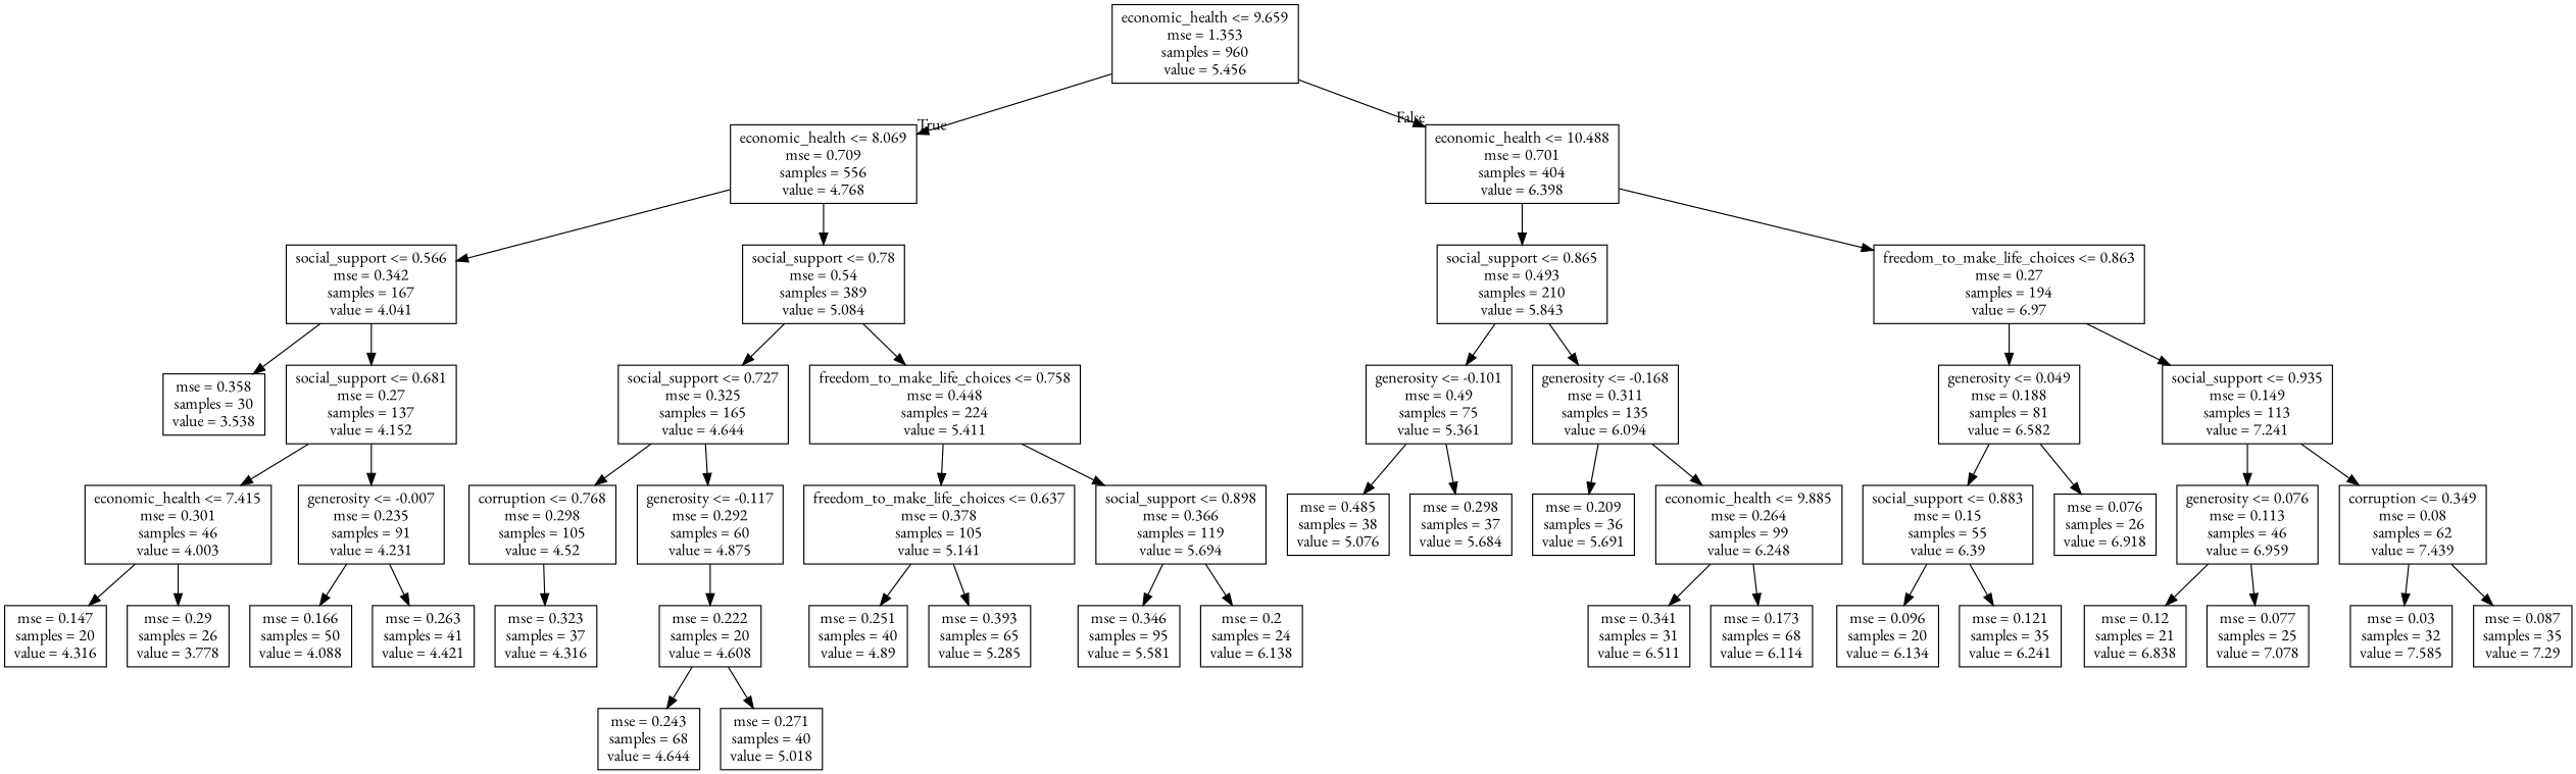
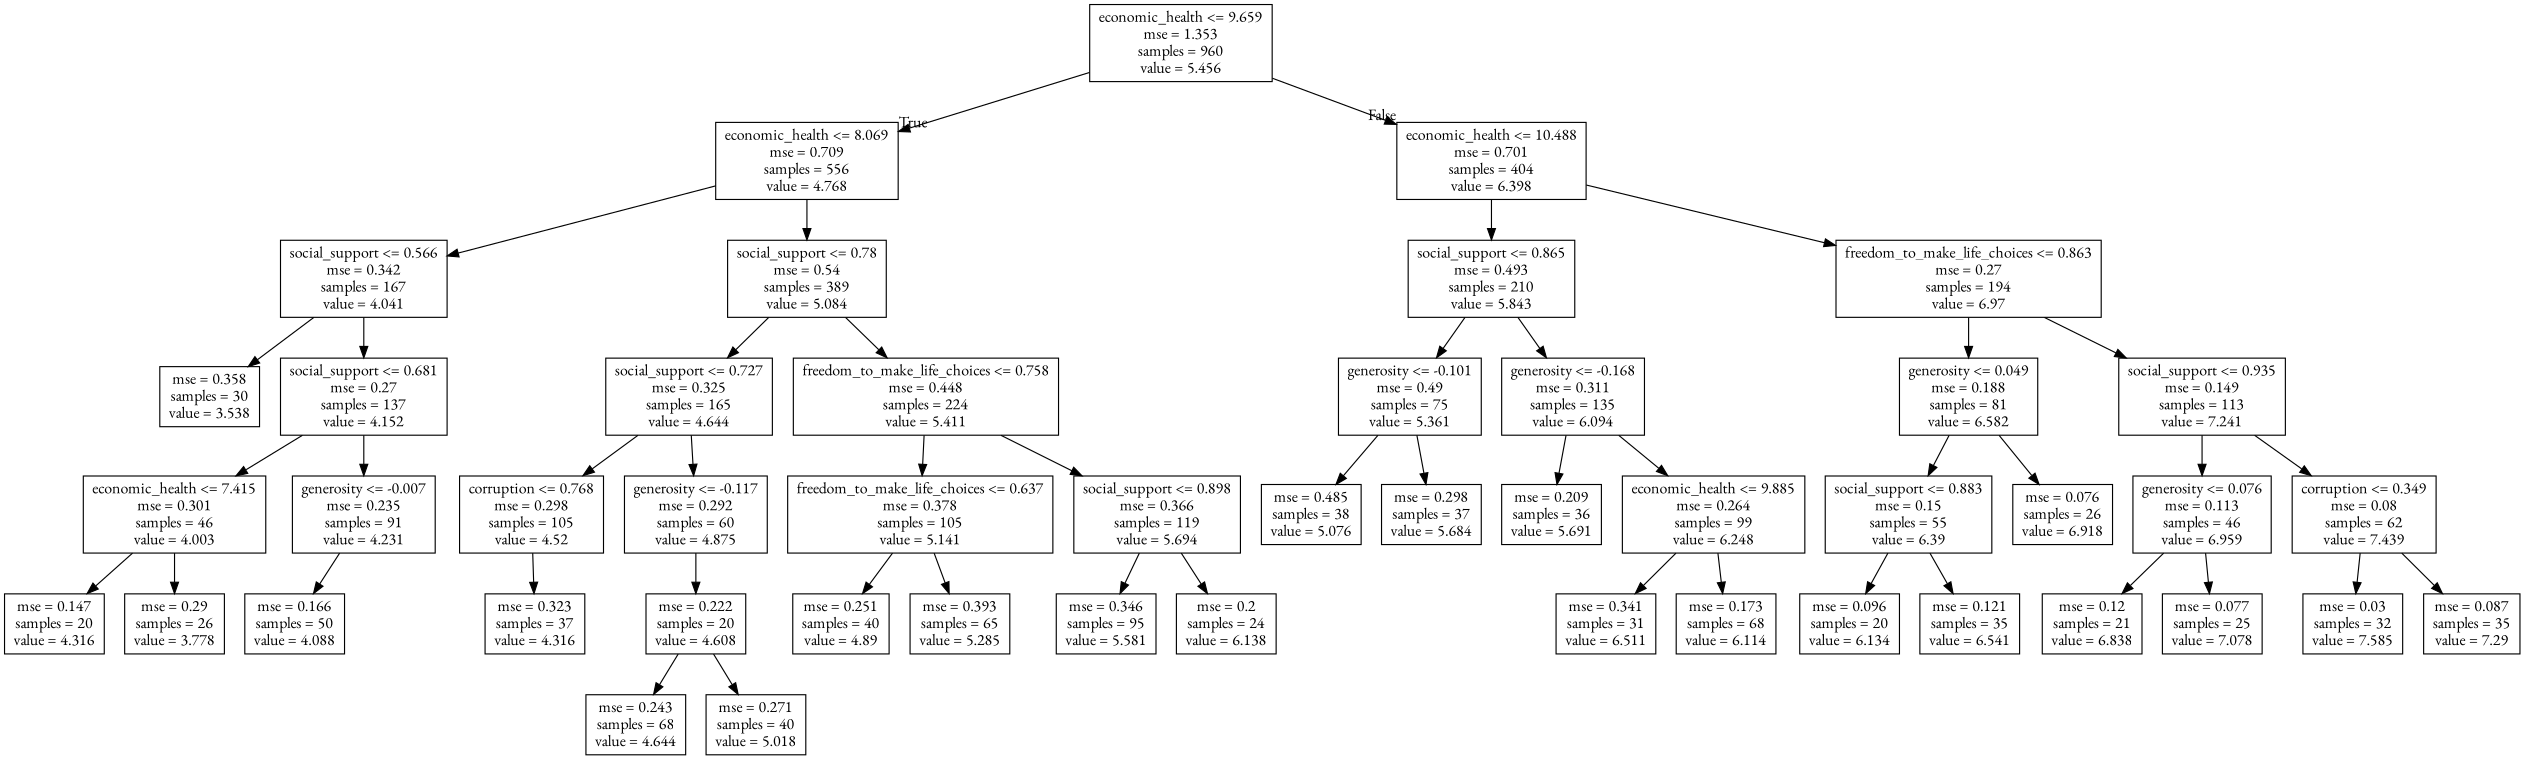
  digraph {
    fontname="EB Garamond"
    node [fontname="EB Garamond" shape=box]
    edge [fontname="EB Garamond"]
    n1 [label="economic_health <= 9.659\nmse = 1.353\nsamples = 960\nvalue = 5.456"]
    n2 [label="economic_health <= 8.069\nmse = 0.709\nsamples = 556\nvalue = 4.768"]
    n3 [label="economic_health <= 10.488\nmse = 0.701\nsamples = 404\nvalue = 6.398"]
    n4 [label="social_support <= 0.566\nmse = 0.342\nsamples = 167\nvalue = 4.041"]
    n5 [label="social_support <= 0.78\nmse = 0.54\nsamples = 389\nvalue = 5.084"]
    n6 [label="social_support <= 0.865\nmse = 0.493\nsamples = 210\nvalue = 5.843"]
    n7 [label="freedom_to_make_life_choices <= 0.863\nmse = 0.27\nsamples = 194\nvalue = 6.97"]
    n8 [label="mse = 0.358\nsamples = 30\nvalue = 3.538"]
    n9 [label="social_support <= 0.681\nmse = 0.27\nsamples = 137\nvalue = 4.152"]
    n10 [label="social_support <= 0.727\nmse = 0.325\nsamples = 165\nvalue = 4.644"]
    n11 [label="freedom_to_make_life_choices <= 0.758\nmse = 0.448\nsamples = 224\nvalue = 5.411"]
    n12 [label="economic_health <= 7.415\nmse = 0.301\nsamples = 46\nvalue = 4.003"]
    n13 [label="generosity <= -0.007\nmse = 0.235\nsamples = 91\nvalue = 4.231"]
    n14 [label="mse = 0.147\nsamples = 20\nvalue = 4.316"]
    n15 [label="mse = 0.29\nsamples = 26\nvalue = 3.778"]
    n16 [label="mse = 0.166\nsamples = 50\nvalue = 4.088"]
-   n17 [label="mse = 0.263\nsamples = 41\nvalue = 4.421"]
    n18 [label="corruption <= 0.768\nmse = 0.298\nsamples = 105\nvalue = 4.52"]
    n19 [label="generosity <= -0.117\nmse = 0.292\nsamples = 60\nvalue = 4.875"]
    n20 [label="freedom_to_make_life_choices <= 0.637\nmse = 0.378\nsamples = 105\nvalue = 5.141"]
    n21 [label="social_support <= 0.898\nmse = 0.366\nsamples = 119\nvalue = 5.694"]
    n22 [label="mse = 0.323\nsamples = 37\nvalue = 4.316"]
    n23 [label="mse = 0.222\nsamples = 20\nvalue = 4.608"]
    n24 [label="mse = 0.243\nsamples = 68\nvalue = 4.644"]
    n25 [label="mse = 0.271\nsamples = 40\nvalue = 5.018"]
    n26 [label="mse = 0.251\nsamples = 40\nvalue = 4.89"]
    n27 [label="mse = 0.393\nsamples = 65\nvalue = 5.285"]
    n28 [label="mse = 0.346\nsamples = 95\nvalue = 5.581"]
    n29 [label="mse = 0.2\nsamples = 24\nvalue = 6.138"]
    n30 [label="generosity <= -0.101\nmse = 0.49\nsamples = 75\nvalue = 5.361"]
    n31 [label="generosity <= -0.168\nmse = 0.311\nsamples = 135\nvalue = 6.094"]
    n32 [label="generosity <= 0.049\nmse = 0.188\nsamples = 81\nvalue = 6.582"]
    n33 [label="social_support <= 0.935\nmse = 0.149\nsamples = 113\nvalue = 7.241"]
    n34 [label="mse = 0.485\nsamples = 38\nvalue = 5.076"]
    n35 [label="mse = 0.298\nsamples = 37\nvalue = 5.684"]
    n36 [label="mse = 0.209\nsamples = 36\nvalue = 5.691"]
    n37 [label="economic_health <= 9.885\nmse = 0.264\nsamples = 99\nvalue = 6.248"]
    n38 [label="mse = 0.341\nsamples = 31\nvalue = 6.511"]
    n39 [label="mse = 0.173\nsamples = 68\nvalue = 6.114"]
    n40 [label="social_support <= 0.883\nmse = 0.15\nsamples = 55\nvalue = 6.39"]
    n41 [label="mse = 0.076\nsamples = 26\nvalue = 6.918"]
    n42 [label="generosity <= 0.076\nmse = 0.113\nsamples = 46\nvalue = 6.959"]
    n43 [label="corruption <= 0.349\nmse = 0.08\nsamples = 62\nvalue = 7.439"]
    n44 [label="mse = 0.096\nsamples = 20\nvalue = 6.134"]
-   n45 [label="mse = 0.121\nsamples = 35\nvalue = 6.241"]
+   n45 [label="mse = 0.121\nsamples = 35\nvalue = 6.541"]
    n46 [label="mse = 0.12\nsamples = 21\nvalue = 6.838"]
    n47 [label="mse = 0.077\nsamples = 25\nvalue = 7.078"]
    n48 [label="mse = 0.03\nsamples = 32\nvalue = 7.585"]
    n49 [label="mse = 0.087\nsamples = 35\nvalue = 7.29"]
    n1 -> n2 [headlabel=True labelangle=45 labeldistance=2.5]
    n1 -> n3 [headlabel=False labelangle=-45 labeldistance=2.5]
    n2 -> n4
    n2 -> n5
    n3 -> n6
    n3 -> n7
    n4 -> n8
    n4 -> n9
    n5 -> n10
    n5 -> n11
    n6 -> n30
    n6 -> n31
    n7 -> n32
    n7 -> n33
    n9 -> n12
    n9 -> n13
    n10 -> n18
    n10 -> n19
    n11 -> n20
    n11 -> n21
    n12 -> n14
    n12 -> n15
    n13 -> n16
-   n13 -> n17
    n18 -> n22
    n19 -> n23
    n20 -> n26
    n20 -> n27
    n21 -> n28
    n21 -> n29
    n23 -> n24
    n23 -> n25
    n30 -> n34
    n30 -> n35
    n31 -> n36
    n31 -> n37
    n32 -> n40
    n32 -> n41
    n33 -> n42
    n33 -> n43
    n37 -> n38
    n37 -> n39
    n40 -> n44
    n40 -> n45
    n42 -> n46
    n42 -> n47
    n43 -> n48
    n43 -> n49
  }
